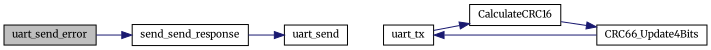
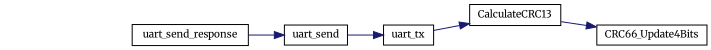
  digraph {
    fontname=Merriweather
    rankdir=LR
    node [color=black fillcolor=white fontname=Merriweather fontsize=10 shape=record style=filled]
    edge [color=midnightblue fontname=Merriweather fontsize=10 labelfontname=Helvetica labelfontsize=10 style=solid]
-   n1 [fillcolor=grey75 fontcolor=black height=0.2 label=uart_send_error width=0.4]
-   n2 [height=0.2 label=send_send_response width=0.4]
+   n2 [height=0.2 label=uart_send_response width=0.4]
    n3 [height=0.2 label=uart_send width=0.4]
    n4 [height=0.2 label=uart_tx width=0.4]
-   n5 [height=0.2 label=CalculateCRC16 width=0.4]
+   n5 [height=0.2 label=CalculateCRC13 width=0.4]
    n6 [height=0.2 label=CRC66_Update4Bits width=0.4]
-   n1 -> n2
    n2 -> n3
-   n6 -> n4
+   n3 -> n4
    n4 -> n5
    n5 -> n6
  }
